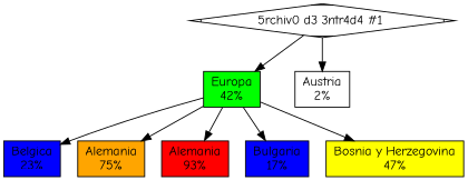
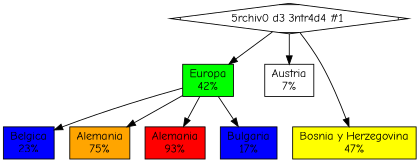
  digraph {
    fontname="Comic Neue"
    node [fontname="Comic Neue" shape=box fillcolor=blue style=filled]
    edge [fontname="Comic Neue"]
    "5rchiv0 d3 3ntr4d4 #1 " [shape=Mdiamond fillcolor="" style=""]
    n2 [fillcolor=green label="Europa\n42%"]
-   n3 [fillcolor=white label="Austria\n2%"]
+   n3 [fillcolor=white label="Austria\n7%"]
    n4 [label="Belgica\n23%"]
    n5 [fillcolor=orange label="Alemania\n75%"]
    n6 [fillcolor=red label="Alemania\n93%"]
    n7 [label="Bulgaria\n17%"]
    n8 [fillcolor=yellow label="Bosnia y Herzegovina\n47%"]
    "5rchiv0 d3 3ntr4d4 #1 " -> n2
    "5rchiv0 d3 3ntr4d4 #1 " -> n3
    n2 -> n4
    n2 -> n5
    n2 -> n6
    n2 -> n7
-   n2 -> n8
+   "5rchiv0 d3 3ntr4d4 #1 " -> n8
  }
